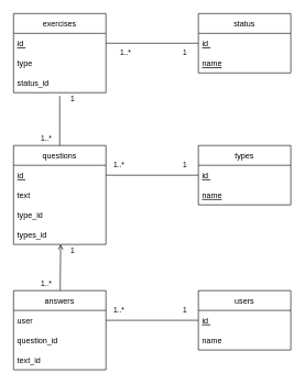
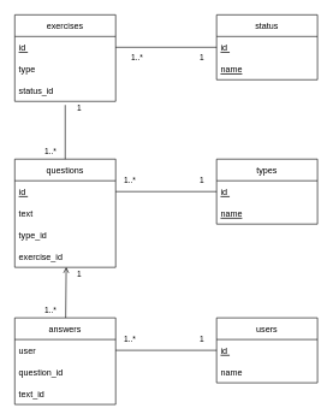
  <mxCell id="0" />
  <mxCell id="1" parent="0" />
  <mxCell id="2" value="exercises" style="swimlane;fontStyle=0;childLayout=stackLayout;horizontal=1;startSize=30;horizontalStack=0;resizeParent=1;resizeParentMax=0;resizeLast=0;collapsible=1;marginBottom=0;" parent="1" vertex="1"><mxGeometry x="20" y="20" width="140" height="120" as="geometry" /></mxCell>
  <mxCell id="3" value="id " style="text;strokeColor=none;fillColor=none;align=left;verticalAlign=middle;spacingLeft=4;spacingRight=4;overflow=hidden;points=[[0,0.5],[1,0.5]];portConstraint=eastwest;rotatable=0;fontStyle=4" parent="2" vertex="1"><mxGeometry y="30" width="140" height="30" as="geometry" /></mxCell>
  <mxCell id="4" value="type" style="text;strokeColor=none;fillColor=none;align=left;verticalAlign=middle;spacingLeft=4;spacingRight=4;overflow=hidden;points=[[0,0.5],[1,0.5]];portConstraint=eastwest;rotatable=0;" parent="2" vertex="1"><mxGeometry y="60" width="140" height="30" as="geometry" /></mxCell>
  <mxCell id="5" value="status_id" style="text;strokeColor=none;fillColor=none;align=left;verticalAlign=middle;spacingLeft=4;spacingRight=4;overflow=hidden;points=[[0,0.5],[1,0.5]];portConstraint=eastwest;rotatable=0;" vertex="1" parent="2"><mxGeometry y="90" width="140" height="30" as="geometry" /></mxCell>
  <mxCell id="6" value="questions" style="swimlane;fontStyle=0;childLayout=stackLayout;horizontal=1;startSize=30;horizontalStack=0;resizeParent=1;resizeParentMax=0;resizeLast=0;collapsible=1;marginBottom=0;" parent="1" vertex="1"><mxGeometry x="20" y="220" width="140" height="150" as="geometry" /></mxCell>
  <mxCell id="7" value="id " style="text;strokeColor=none;fillColor=none;align=left;verticalAlign=middle;spacingLeft=4;spacingRight=4;overflow=hidden;points=[[0,0.5],[1,0.5]];portConstraint=eastwest;rotatable=0;fontStyle=4" parent="6" vertex="1"><mxGeometry y="30" width="140" height="30" as="geometry" /></mxCell>
  <mxCell id="8" value="text" style="text;strokeColor=none;fillColor=none;align=left;verticalAlign=middle;spacingLeft=4;spacingRight=4;overflow=hidden;points=[[0,0.5],[1,0.5]];portConstraint=eastwest;rotatable=0;" parent="6" vertex="1"><mxGeometry y="60" width="140" height="30" as="geometry" /></mxCell>
  <mxCell id="9" value="type_id" style="text;strokeColor=none;fillColor=none;align=left;verticalAlign=middle;spacingLeft=4;spacingRight=4;overflow=hidden;points=[[0,0.5],[1,0.5]];portConstraint=eastwest;rotatable=0;" vertex="1" parent="6"><mxGeometry y="90" width="140" height="30" as="geometry" /></mxCell>
- <mxCell id="10" value="types_id" style="text;strokeColor=none;fillColor=none;align=left;verticalAlign=middle;spacingLeft=4;spacingRight=4;overflow=hidden;points=[[0,0.5],[1,0.5]];portConstraint=eastwest;rotatable=0;" vertex="1" parent="6"><mxGeometry y="120" width="140" height="30" as="geometry" /></mxCell>
+ <mxCell id="10" value="exercise_id" style="text;strokeColor=none;fillColor=none;align=left;verticalAlign=middle;spacingLeft=4;spacingRight=4;overflow=hidden;points=[[0,0.5],[1,0.5]];portConstraint=eastwest;rotatable=0;" vertex="1" parent="6"><mxGeometry y="120" width="140" height="30" as="geometry" /></mxCell>
  <mxCell id="11" value="status" style="swimlane;fontStyle=0;childLayout=stackLayout;horizontal=1;startSize=30;horizontalStack=0;resizeParent=1;resizeParentMax=0;resizeLast=0;collapsible=1;marginBottom=0;" parent="1" vertex="1"><mxGeometry x="300" y="20" width="140" height="90" as="geometry" /></mxCell>
  <mxCell id="12" value="id " style="text;strokeColor=none;fillColor=none;align=left;verticalAlign=middle;spacingLeft=4;spacingRight=4;overflow=hidden;points=[[0,0.5],[1,0.5]];portConstraint=eastwest;rotatable=0;fontStyle=4" parent="11" vertex="1"><mxGeometry y="30" width="140" height="30" as="geometry" /></mxCell>
  <mxCell id="13" value="name" style="text;strokeColor=none;fillColor=none;align=left;verticalAlign=middle;spacingLeft=4;spacingRight=4;overflow=hidden;points=[[0,0.5],[1,0.5]];portConstraint=eastwest;rotatable=0;fontStyle=4" parent="11" vertex="1"><mxGeometry y="60" width="140" height="30" as="geometry" /></mxCell>
  <mxCell id="14" value="types" style="swimlane;fontStyle=0;childLayout=stackLayout;horizontal=1;startSize=30;horizontalStack=0;resizeParent=1;resizeParentMax=0;resizeLast=0;collapsible=1;marginBottom=0;" parent="1" vertex="1"><mxGeometry x="300" y="220" width="140" height="90" as="geometry" /></mxCell>
  <mxCell id="15" value="id " style="text;strokeColor=none;fillColor=none;align=left;verticalAlign=middle;spacingLeft=4;spacingRight=4;overflow=hidden;points=[[0,0.5],[1,0.5]];portConstraint=eastwest;rotatable=0;fontStyle=4" parent="14" vertex="1"><mxGeometry y="30" width="140" height="30" as="geometry" /></mxCell>
  <mxCell id="16" value="name" style="text;strokeColor=none;fillColor=none;align=left;verticalAlign=middle;spacingLeft=4;spacingRight=4;overflow=hidden;points=[[0,0.5],[1,0.5]];portConstraint=eastwest;rotatable=0;fontStyle=4" parent="14" vertex="1"><mxGeometry y="60" width="140" height="30" as="geometry" /></mxCell>
  <mxCell id="17" value="users" style="swimlane;fontStyle=0;childLayout=stackLayout;horizontal=1;startSize=30;horizontalStack=0;resizeParent=1;resizeParentMax=0;resizeLast=0;collapsible=1;marginBottom=0;" parent="1" vertex="1"><mxGeometry x="300" y="440" width="140" height="90" as="geometry" /></mxCell>
  <mxCell id="18" value="id " style="text;strokeColor=none;fillColor=none;align=left;verticalAlign=middle;spacingLeft=4;spacingRight=4;overflow=hidden;points=[[0,0.5],[1,0.5]];portConstraint=eastwest;rotatable=0;fontStyle=4" parent="17" vertex="1"><mxGeometry y="30" width="140" height="30" as="geometry" /></mxCell>
  <mxCell id="19" value="name" style="text;strokeColor=none;fillColor=none;align=left;verticalAlign=middle;spacingLeft=4;spacingRight=4;overflow=hidden;points=[[0,0.5],[1,0.5]];portConstraint=eastwest;rotatable=0;fontStyle=0" parent="17" vertex="1"><mxGeometry y="60" width="140" height="30" as="geometry" /></mxCell>
  <mxCell id="20" value="answers" style="swimlane;fontStyle=0;childLayout=stackLayout;horizontal=1;startSize=30;horizontalStack=0;resizeParent=1;resizeParentMax=0;resizeLast=0;collapsible=1;marginBottom=0;" parent="1" vertex="1"><mxGeometry x="20" y="440" width="140" height="120" as="geometry" /></mxCell>
  <mxCell id="21" value="user" style="text;strokeColor=none;fillColor=none;align=left;verticalAlign=middle;spacingLeft=4;spacingRight=4;overflow=hidden;points=[[0,0.5],[1,0.5]];portConstraint=eastwest;rotatable=0;" parent="20" vertex="1"><mxGeometry y="30" width="140" height="30" as="geometry" /></mxCell>
  <mxCell id="22" value="question_id" style="text;strokeColor=none;fillColor=none;align=left;verticalAlign=middle;spacingLeft=4;spacingRight=4;overflow=hidden;points=[[0,0.5],[1,0.5]];portConstraint=eastwest;rotatable=0;" vertex="1" parent="20"><mxGeometry y="60" width="140" height="30" as="geometry" /></mxCell>
  <mxCell id="23" value="text_id" style="text;strokeColor=none;fillColor=none;align=left;verticalAlign=middle;spacingLeft=4;spacingRight=4;overflow=hidden;points=[[0,0.5],[1,0.5]];portConstraint=eastwest;rotatable=0;" vertex="1" parent="20"><mxGeometry y="90" width="140" height="30" as="geometry" /></mxCell>
  <mxCell id="24" value="" style="endArrow=none;html=1;entryX=0;entryY=0.5;entryDx=0;entryDy=0;exitX=1;exitY=0.5;exitDx=0;exitDy=0;" parent="1" source="3" target="12" edge="1"><mxGeometry width="50" height="50" relative="1" as="geometry"><mxPoint x="200" y="140" as="sourcePoint" /><mxPoint x="250" y="90" as="targetPoint" /></mxGeometry></mxCell>
  <mxCell id="25" value="" style="endArrow=none;html=1;entryX=0;entryY=0.5;entryDx=0;entryDy=0;exitX=1;exitY=0.5;exitDx=0;exitDy=0;" parent="1" source="21" target="18" edge="1"><mxGeometry width="50" height="50" relative="1" as="geometry"><mxPoint x="170" y="480" as="sourcePoint" /><mxPoint x="300" y="480" as="targetPoint" /></mxGeometry></mxCell>
  <mxCell id="26" value="" style="endArrow=none;html=1;entryX=0;entryY=0.5;entryDx=0;entryDy=0;" parent="1" source="7" target="15" edge="1"><mxGeometry width="50" height="50" relative="1" as="geometry"><mxPoint x="170" y="254.5" as="sourcePoint" /><mxPoint x="300" y="254.5" as="targetPoint" /></mxGeometry></mxCell>
  <mxCell id="27" value="" style="endArrow=none;html=1;entryX=0.5;entryY=0;entryDx=0;entryDy=0;exitX=0;exitY=0.25;exitDx=0;exitDy=0;" parent="1" source="31" target="6" edge="1"><mxGeometry width="50" height="50" relative="1" as="geometry"><mxPoint x="90" y="140" as="sourcePoint" /><mxPoint x="90" y="165" as="targetPoint" /></mxGeometry></mxCell>
  <mxCell id="28" value="" style="endArrow=open;html=1;entryX=0.51;entryY=0.989;entryDx=0;entryDy=0;entryPerimeter=0;" parent="1" source="20" target="10" edge="1"><mxGeometry width="50" height="50" relative="1" as="geometry"><mxPoint x="100.2" y="183.48" as="sourcePoint" /><mxPoint x="90" y="340" as="targetPoint" /></mxGeometry></mxCell>
  <mxCell id="29" value="&lt;font style=&quot;font-size: 11px&quot;&gt;1&lt;/font&gt;" style="text;html=1;strokeColor=none;fillColor=none;align=center;verticalAlign=middle;whiteSpace=wrap;rounded=0;" parent="1" vertex="1"><mxGeometry x="260" y="70" width="40" height="20" as="geometry" /></mxCell>
  <mxCell id="30" value="&lt;font style=&quot;font-size: 11px&quot;&gt;1..*&lt;/font&gt;" style="text;html=1;strokeColor=none;fillColor=none;align=center;verticalAlign=middle;whiteSpace=wrap;rounded=0;" parent="1" vertex="1"><mxGeometry x="170" y="70" width="40" height="20" as="geometry" /></mxCell>
  <mxCell id="31" value="&lt;font style=&quot;font-size: 11px&quot;&gt;1&lt;/font&gt;" style="text;html=1;strokeColor=none;fillColor=none;align=center;verticalAlign=middle;whiteSpace=wrap;rounded=0;" parent="1" vertex="1"><mxGeometry x="90" y="140" width="40" height="20" as="geometry" /></mxCell>
  <mxCell id="32" value="&lt;font style=&quot;font-size: 11px&quot;&gt;1..*&lt;/font&gt;" style="text;html=1;strokeColor=none;fillColor=none;align=center;verticalAlign=middle;whiteSpace=wrap;rounded=0;" parent="1" vertex="1"><mxGeometry x="50" y="200" width="40" height="20" as="geometry" /></mxCell>
  <mxCell id="33" value="&lt;font style=&quot;font-size: 11px&quot;&gt;1..*&lt;/font&gt;" style="text;html=1;strokeColor=none;fillColor=none;align=center;verticalAlign=middle;whiteSpace=wrap;rounded=0;" parent="1" vertex="1"><mxGeometry x="160" y="240" width="40" height="20" as="geometry" /></mxCell>
  <mxCell id="34" value="&lt;font style=&quot;font-size: 11px&quot;&gt;1&lt;/font&gt;" style="text;html=1;strokeColor=none;fillColor=none;align=center;verticalAlign=middle;whiteSpace=wrap;rounded=0;" parent="1" vertex="1"><mxGeometry x="260" y="240" width="40" height="20" as="geometry" /></mxCell>
  <mxCell id="35" value="&lt;font style=&quot;font-size: 11px&quot;&gt;1..*&lt;/font&gt;" style="text;html=1;strokeColor=none;fillColor=none;align=center;verticalAlign=middle;whiteSpace=wrap;rounded=0;" parent="1" vertex="1"><mxGeometry x="50" y="420" width="40" height="20" as="geometry" /></mxCell>
  <mxCell id="36" value="&lt;font style=&quot;font-size: 11px&quot;&gt;1&lt;/font&gt;" style="text;html=1;strokeColor=none;fillColor=none;align=center;verticalAlign=middle;whiteSpace=wrap;rounded=0;" parent="1" vertex="1"><mxGeometry x="90" y="370" width="40" height="20" as="geometry" /></mxCell>
  <mxCell id="37" value="&lt;font style=&quot;font-size: 11px&quot;&gt;1..*&lt;/font&gt;" style="text;html=1;strokeColor=none;fillColor=none;align=center;verticalAlign=middle;whiteSpace=wrap;rounded=0;" parent="1" vertex="1"><mxGeometry x="160" y="460" width="40" height="20" as="geometry" /></mxCell>
  <mxCell id="38" value="&lt;font style=&quot;font-size: 11px&quot;&gt;1&lt;/font&gt;" style="text;html=1;strokeColor=none;fillColor=none;align=center;verticalAlign=middle;whiteSpace=wrap;rounded=0;" parent="1" vertex="1"><mxGeometry x="260" y="460" width="40" height="20" as="geometry" /></mxCell>
